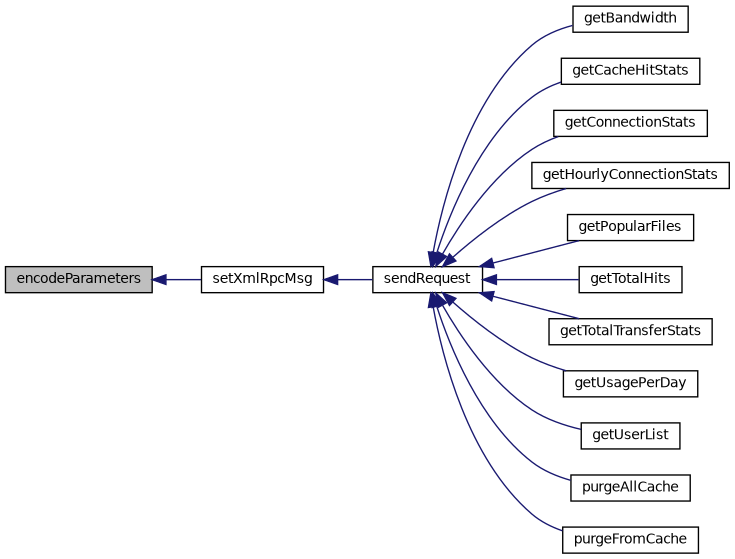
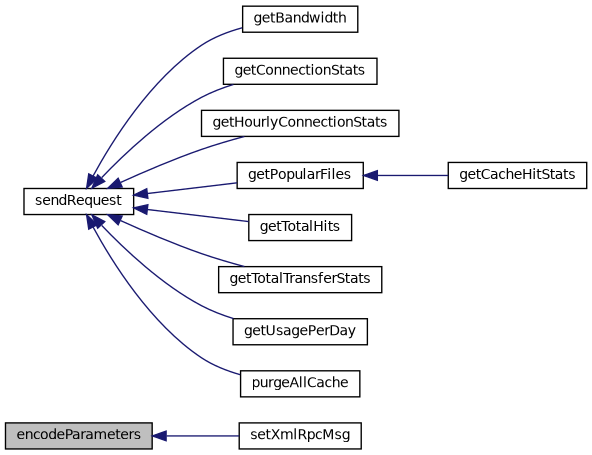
  digraph {
    rankdir=LR
    node [color=black fillcolor=white fontname=Helvetica fontsize=10 shape=record style=filled]
    edge [color=midnightblue dir=back fontname=Helvetica fontsize=10 labelfontname=Helvetica labelfontsize=10 style=solid]
    n1 [fillcolor=grey75 fontcolor=black height=0.2 label=encodeParameters width=0.4]
    n2 [height=0.2 label=setXmlRpcMsg width=0.4]
    n3 [height=0.2 label=sendRequest width=0.4]
    n4 [height=0.2 label=getBandwidth width=0.4]
    n5 [height=0.2 label=getCacheHitStats width=0.4]
    n6 [height=0.2 label=getConnectionStats width=0.4]
    n7 [height=0.2 label=getHourlyConnectionStats width=0.4]
    n8 [height=0.2 label=getPopularFiles width=0.4]
    n9 [height=0.2 label=getTotalHits width=0.4]
    n10 [height=0.2 label=getTotalTransferStats width=0.4]
    n11 [height=0.2 label=getUsagePerDay width=0.4]
-   n12 [height=0.2 label=getUserList width=0.4]
    n13 [height=0.2 label=purgeAllCache width=0.4]
-   n14 [height=0.2 label=purgeFromCache width=0.4]
    n1 -> n2
-   n2 -> n3
    n3 -> n4
-   n3 -> n5
+   n8 -> n5
    n3 -> n6
    n3 -> n7
    n3 -> n8
    n3 -> n9
    n3 -> n10
    n3 -> n11
-   n3 -> n12
    n3 -> n13
-   n3 -> n14
  }
